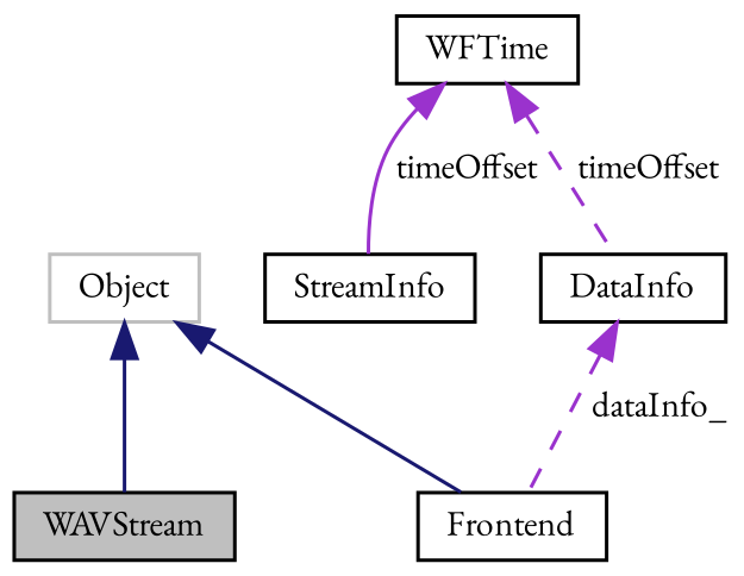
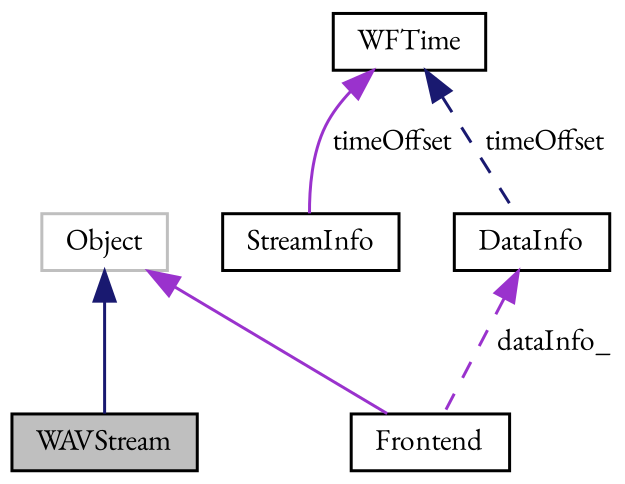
  digraph {
    fontname="EB Garamond"
    node [color=black fillcolor=white fontname="EB Garamond" fontsize=10 shape=record style=filled]
    edge [color=darkorchid3 dir=back fontname="EB Garamond" fontsize=10 labelfontname=FreeSans labelfontsize=10 style=solid]
    n1 [fillcolor=grey75 fontcolor=black height=0.2 label=WAVStream width=0.4]
    n2 [height=0.2 label=Frontend width=0.4]
    n3 [color=grey75 height=0.2 label=Object width=0.4]
    n4 [height=0.2 label=StreamInfo width=0.4]
    n5 [height=0.2 label=WFTime width=0.4]
    n6 [height=0.2 label=DataInfo width=0.4]
    n3 -> n1 [color=midnightblue]
-   n3 -> n2 [color=midnightblue]
+   n3 -> n2
    n5 -> n4 [label=" timeOffset"]
-   n5 -> n6 [label=" timeOffset" style=dashed]
+   n5 -> n6 [color=midnightblue label=" timeOffset" style=dashed]
    n6 -> n2 [label=" dataInfo_" style=dashed]
  }
